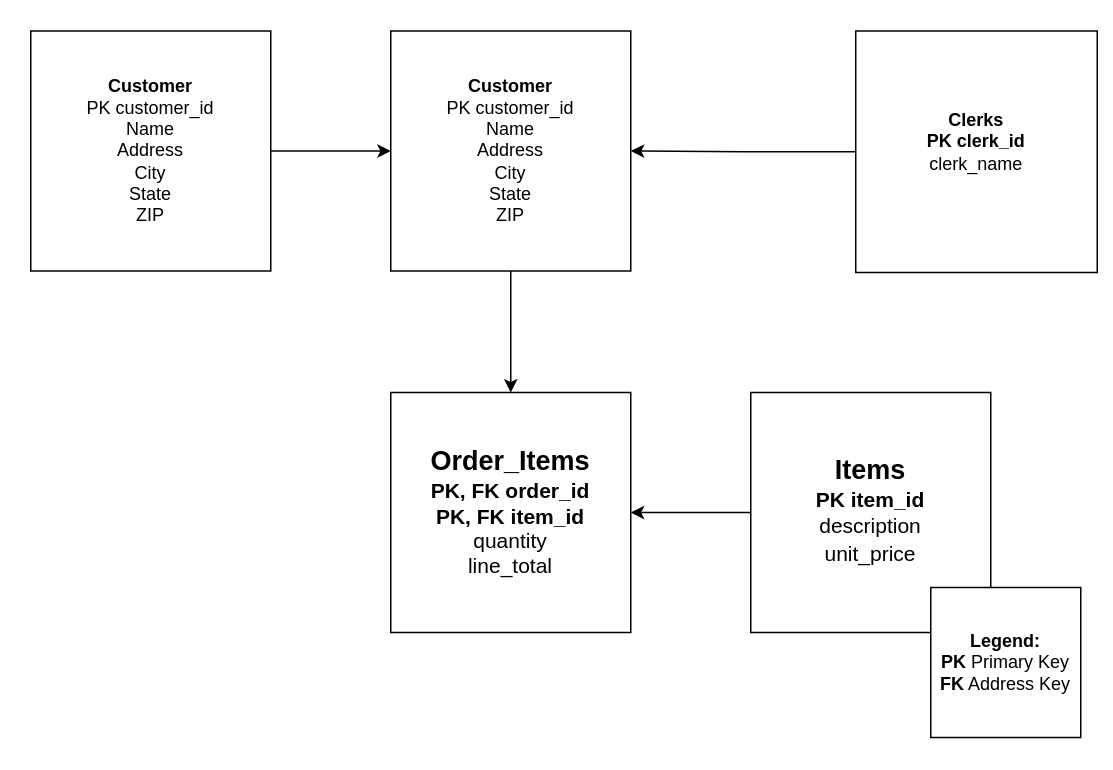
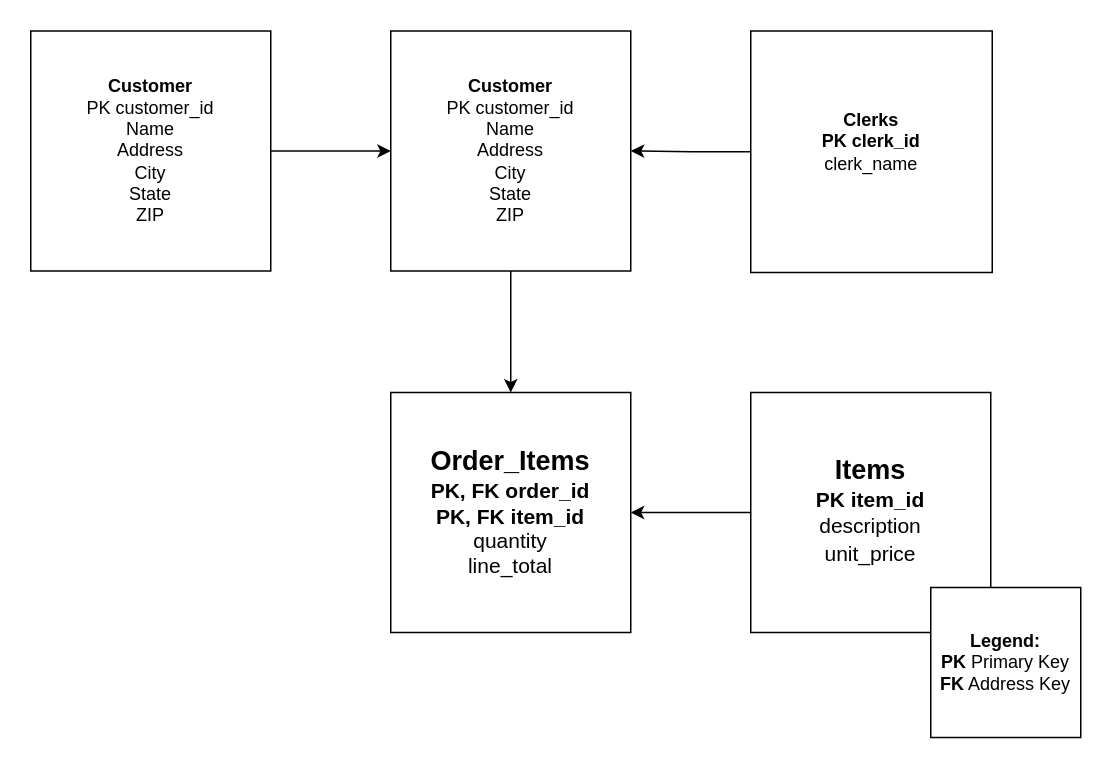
  <mxCell id="0" />
  <mxCell id="1" parent="0" />
  <mxCell id="2" style="edgeStyle=orthogonalEdgeStyle;rounded=0;orthogonalLoop=1;jettySize=auto;html=1;entryX=0;entryY=0.5;entryDx=0;entryDy=0;" edge="1" parent="1" source="3" target="6"><mxGeometry relative="1" as="geometry" /></mxCell>
  <mxCell id="3" value="&lt;font&gt;&lt;b style=&quot;&quot;&gt;Customer&lt;br&gt;&lt;/b&gt;&lt;span style=&quot;font-family: Arial; text-align: start; text-wrap-mode: nowrap;&quot;&gt;PK customer_id&lt;/span&gt;&lt;/font&gt;&lt;br&gt;Name&lt;br&gt;Address&lt;br&gt;City&lt;br&gt;State&lt;br&gt;ZIP" style="whiteSpace=wrap;html=1;aspect=fixed;" vertex="1" parent="1"><mxGeometry x="20" y="20" width="160" height="160" as="geometry" /></mxCell>
  <mxCell id="4" style="edgeStyle=orthogonalEdgeStyle;rounded=0;orthogonalLoop=1;jettySize=auto;html=1;exitX=0.5;exitY=1;exitDx=0;exitDy=0;entryX=0.5;entryY=0;entryDx=0;entryDy=0;" edge="1" parent="1" source="6" target="9"><mxGeometry relative="1" as="geometry" /></mxCell>
  <mxCell id="5" style="edgeStyle=orthogonalEdgeStyle;rounded=0;orthogonalLoop=1;jettySize=auto;html=1;exitX=0;exitY=0;exitDx=0;exitDy=0;" edge="1" parent="1" source="6"><mxGeometry relative="1" as="geometry"><mxPoint x="260" y="20" as="targetPoint" /></mxGeometry></mxCell>
  <mxCell id="6" value="&lt;font&gt;&lt;b style=&quot;&quot;&gt;Customer&lt;br&gt;&lt;/b&gt;&lt;span style=&quot;font-family: Arial; text-align: start; text-wrap-mode: nowrap;&quot;&gt;PK customer_id&lt;/span&gt;&lt;/font&gt;&lt;br&gt;Name&lt;br&gt;Address&lt;br&gt;City&lt;br&gt;State&lt;br&gt;ZIP" style="whiteSpace=wrap;html=1;aspect=fixed;" vertex="1" parent="1"><mxGeometry x="260" y="20" width="160" height="160" as="geometry" /></mxCell>
  <mxCell id="7" style="edgeStyle=orthogonalEdgeStyle;rounded=0;orthogonalLoop=1;jettySize=auto;html=1;exitX=0;exitY=0.5;exitDx=0;exitDy=0;entryX=1;entryY=0.5;entryDx=0;entryDy=0;" edge="1" parent="1" source="8" target="6"><mxGeometry relative="1" as="geometry" /></mxCell>
- <mxCell id="8" value="&lt;b&gt;Clerks&lt;br&gt;PK clerk_id&lt;br&gt;&lt;/b&gt;&lt;div&gt;&lt;/div&gt;&lt;div&gt;clerk_name&lt;/div&gt;&lt;div&gt;&lt;b&gt;&lt;br&gt;&lt;/b&gt;&lt;/div&gt;" style="whiteSpace=wrap;html=1;aspect=fixed;" vertex="1" parent="1"><mxGeometry x="570" y="20" width="161" height="161" as="geometry" /></mxCell>
+ <mxCell id="8" value="&lt;b&gt;Clerks&lt;br&gt;PK clerk_id&lt;br&gt;&lt;/b&gt;&lt;div&gt;&lt;/div&gt;&lt;div&gt;clerk_name&lt;/div&gt;&lt;div&gt;&lt;b&gt;&lt;br&gt;&lt;/b&gt;&lt;/div&gt;" style="whiteSpace=wrap;html=1;aspect=fixed;" vertex="1" parent="1"><mxGeometry x="500" y="20" width="161" height="161" as="geometry" /></mxCell>
  <mxCell id="9" value="&lt;span style=&quot;font-family: Arial; font-size: 18px; font-weight: 700; text-align: start; text-wrap-mode: nowrap;&quot;&gt;Order_Items&lt;br&gt;&lt;/span&gt;&lt;span style=&quot;font-family: Arial; font-size: 14px; font-weight: 700; text-align: start; text-wrap-mode: nowrap;&quot;&gt;PK, FK order_id&lt;br&gt;&lt;/span&gt;&lt;span style=&quot;font-family: Arial; font-size: 14px; font-weight: 700; text-align: start; text-wrap-mode: nowrap;&quot;&gt;PK, FK item_id&lt;br&gt;&lt;/span&gt;&lt;span style=&quot;font-family: Arial; font-size: 14px; text-align: start; text-wrap-mode: nowrap;&quot;&gt;quantity&lt;br&gt;line_total&lt;/span&gt;" style="whiteSpace=wrap;html=1;aspect=fixed;" vertex="1" parent="1"><mxGeometry x="260" y="261" width="160" height="160" as="geometry" /></mxCell>
  <mxCell id="10" style="edgeStyle=orthogonalEdgeStyle;rounded=0;orthogonalLoop=1;jettySize=auto;html=1;exitX=0;exitY=0.5;exitDx=0;exitDy=0;entryX=1;entryY=0.5;entryDx=0;entryDy=0;" edge="1" parent="1" source="11" target="9"><mxGeometry relative="1" as="geometry" /></mxCell>
  <mxCell id="11" value="&lt;span style=&quot;font-family: Arial; font-size: 18px; font-weight: 700; text-align: start; text-wrap-mode: nowrap;&quot;&gt;Items&lt;br&gt;&lt;/span&gt;&lt;span style=&quot;font-family: Arial; font-size: 14px; font-weight: 700; text-align: start; text-wrap-mode: nowrap;&quot;&gt;PK item_id&lt;br&gt;&lt;/span&gt;&lt;span style=&quot;font-family: Arial; font-size: 14px; text-align: start; text-wrap-mode: nowrap;&quot;&gt;description&lt;br&gt;&lt;/span&gt;&lt;span style=&quot;font-family: Arial; font-size: 14px; text-align: start; text-wrap-mode: nowrap;&quot;&gt;unit_price&lt;/span&gt;&lt;span style=&quot;font-family: Arial; font-size: 14px; text-align: start; text-wrap-mode: nowrap;&quot;&gt;&lt;/span&gt;&lt;span style=&quot;font-family: Arial; font-size: 14px; font-weight: 700; text-align: start; text-wrap-mode: nowrap;&quot;&gt;&lt;/span&gt;&lt;span style=&quot;font-family: Arial; font-size: 18px; font-weight: 700; text-align: start; text-wrap-mode: nowrap;&quot;&gt;&lt;/span&gt;" style="whiteSpace=wrap;html=1;aspect=fixed;" vertex="1" parent="1"><mxGeometry x="500" y="261" width="160" height="160" as="geometry" /></mxCell>
  <mxCell id="12" value="&lt;b&gt;Legend:&lt;br&gt;PK&lt;/b&gt; Primary Key&lt;br&gt;&lt;b&gt;FK&lt;/b&gt; Address Key" style="whiteSpace=wrap;html=1;aspect=fixed;" vertex="1" parent="1"><mxGeometry x="620" y="391" width="100" height="100" as="geometry" /></mxCell>
